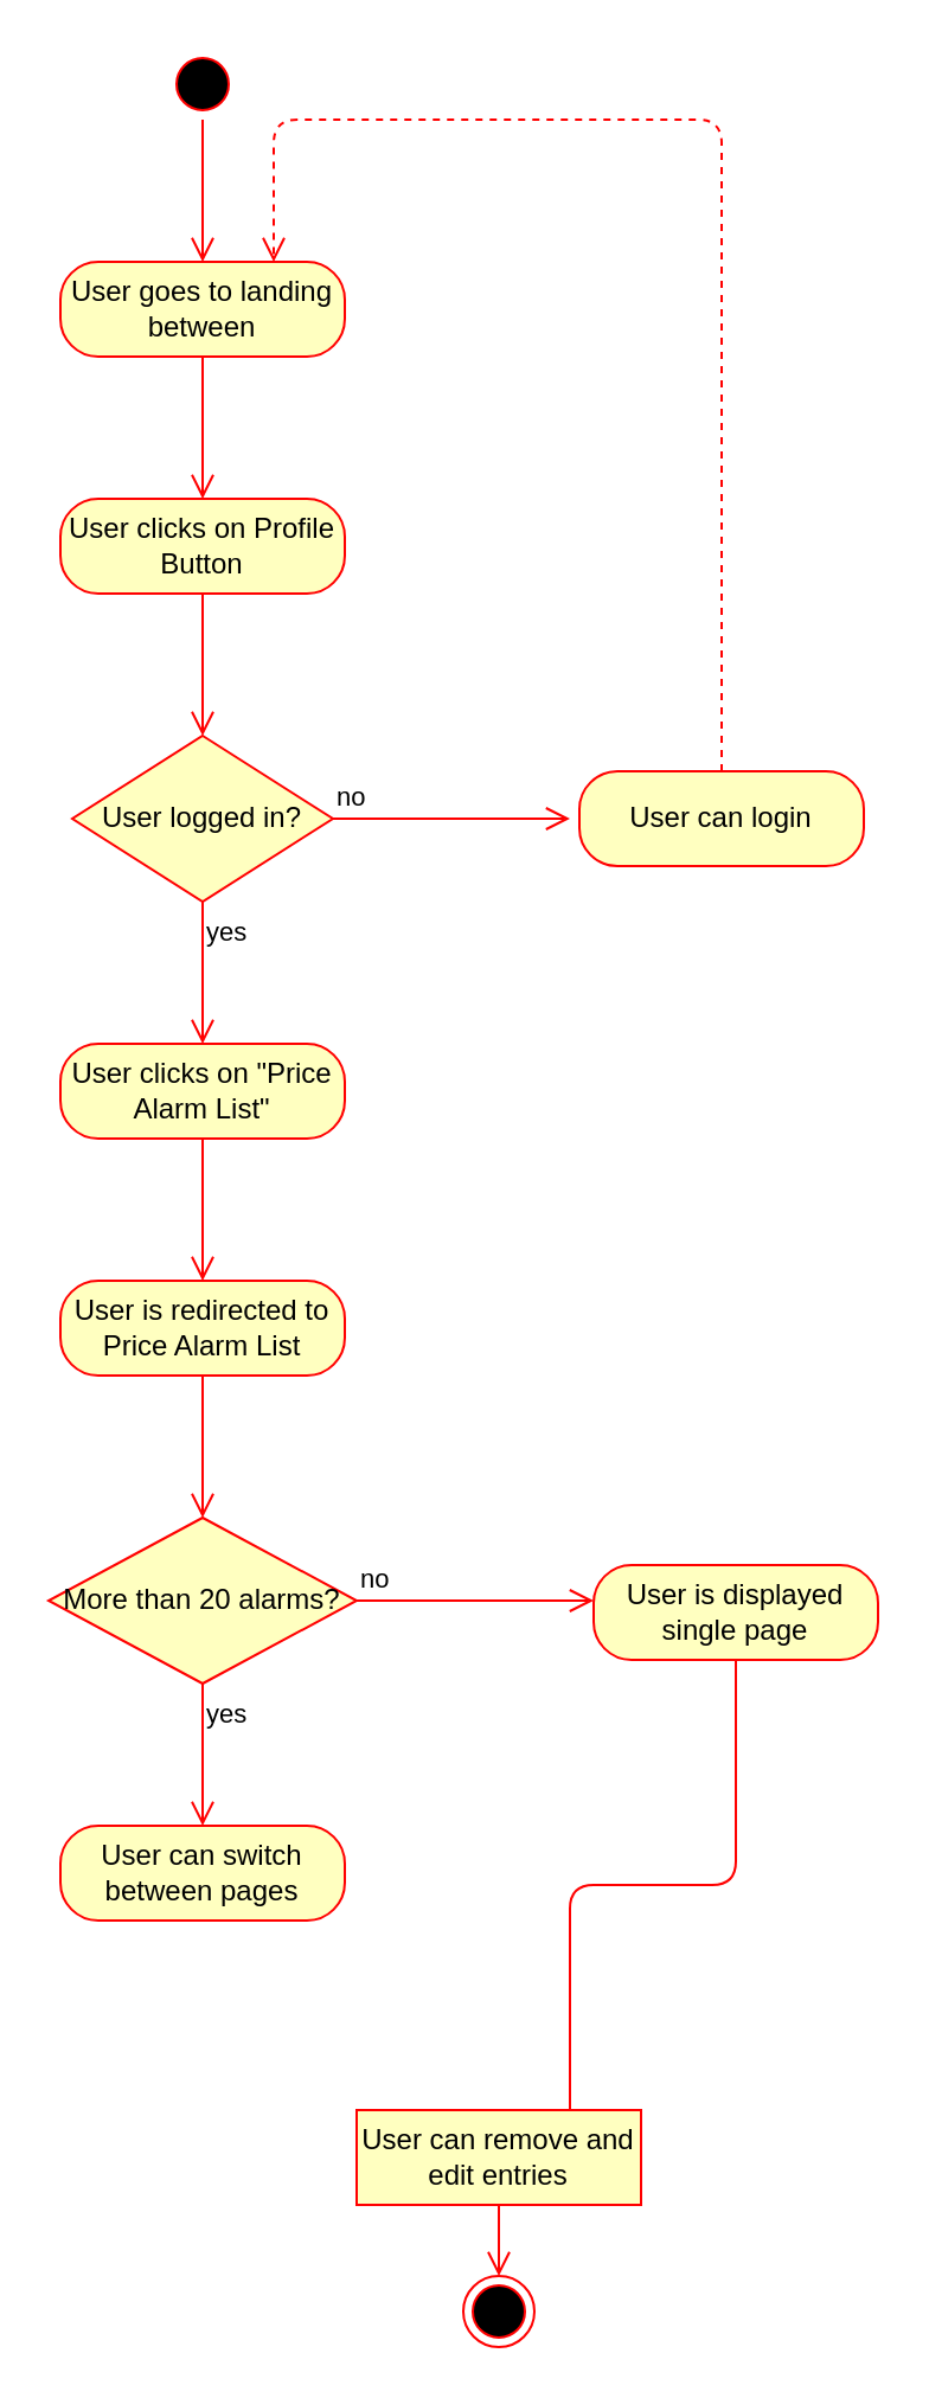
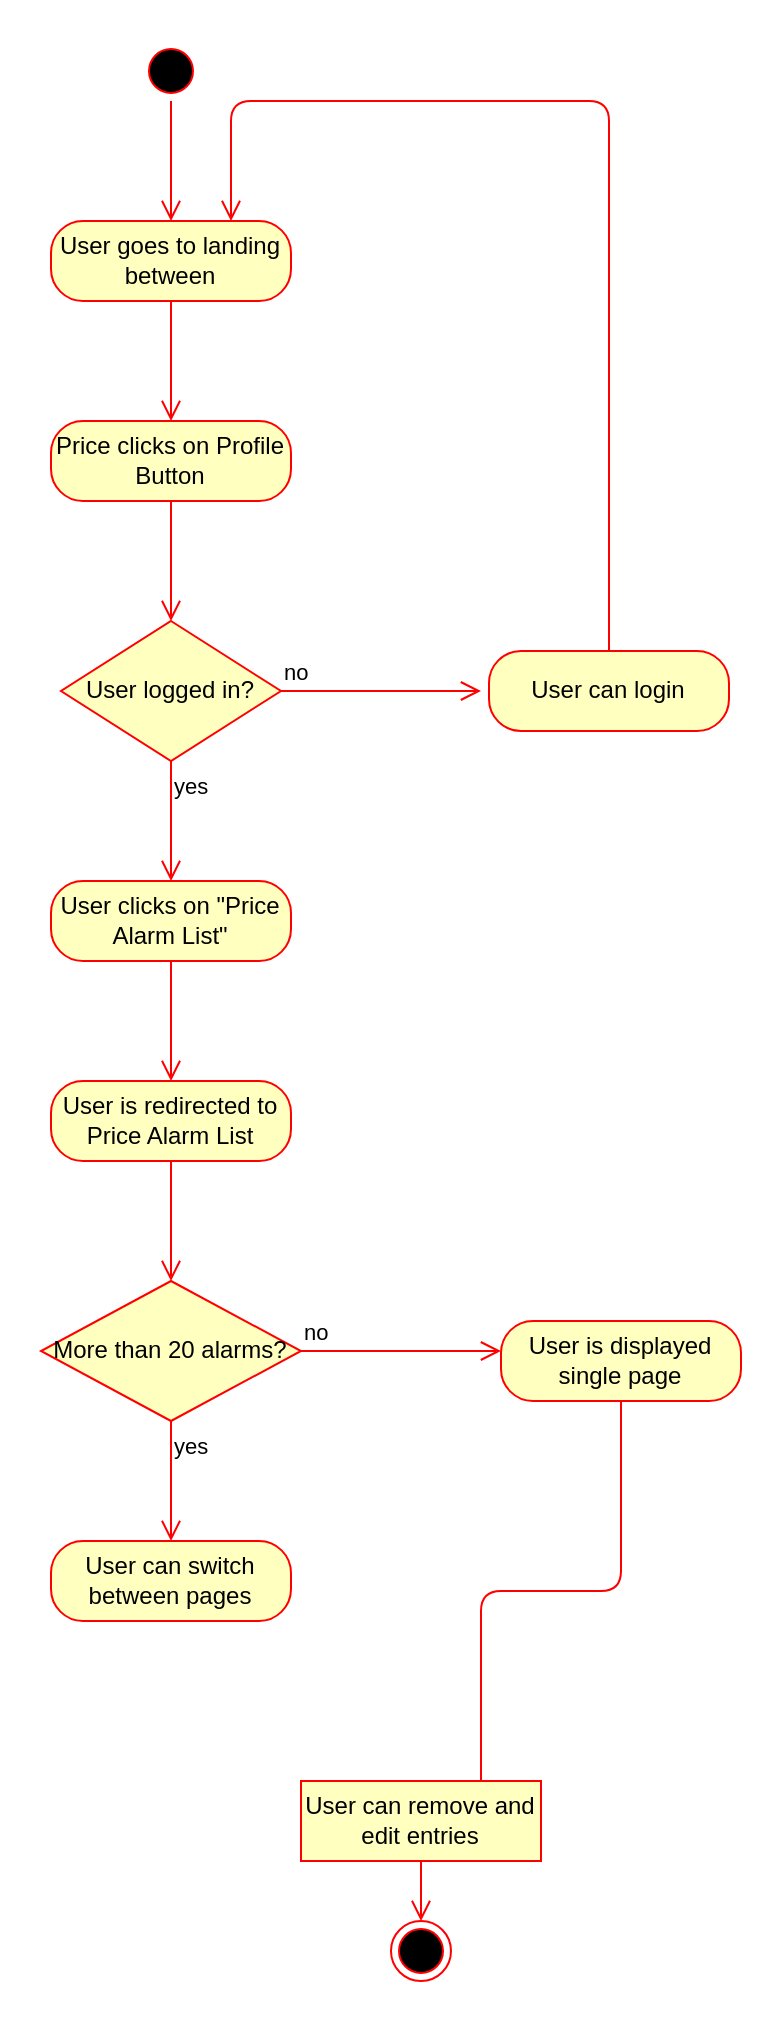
  <mxCell id="0" />
  <mxCell id="1" parent="0" />
  <mxCell id="2" value="" style="ellipse;html=1;shape=startState;fillColor=#000000;strokeColor=#ff0000;" vertex="1" parent="1"><mxGeometry x="70" y="20" width="30" height="30" as="geometry" /></mxCell>
  <mxCell id="3" value="" style="edgeStyle=orthogonalEdgeStyle;html=1;verticalAlign=bottom;endArrow=open;endSize=8;strokeColor=#ff0000;" edge="1" source="2" parent="1"><mxGeometry relative="1" as="geometry"><mxPoint x="85" y="110" as="targetPoint" /></mxGeometry></mxCell>
  <mxCell id="4" value="User logged in?" style="rhombus;whiteSpace=wrap;html=1;fillColor=#ffffc0;strokeColor=#ff0000;" vertex="1" parent="1"><mxGeometry x="30" y="310" width="110" height="70" as="geometry" /></mxCell>
  <mxCell id="5" value="no" style="edgeStyle=orthogonalEdgeStyle;html=1;align=left;verticalAlign=bottom;endArrow=open;endSize=8;strokeColor=#ff0000;" edge="1" source="4" parent="1"><mxGeometry x="-1" relative="1" as="geometry"><mxPoint x="240" y="345" as="targetPoint" /></mxGeometry></mxCell>
  <mxCell id="6" value="yes" style="edgeStyle=orthogonalEdgeStyle;html=1;align=left;verticalAlign=top;endArrow=open;endSize=8;strokeColor=#ff0000;" edge="1" source="4" parent="1"><mxGeometry x="-1" relative="1" as="geometry"><mxPoint x="85" y="440" as="targetPoint" /></mxGeometry></mxCell>
  <mxCell id="7" value="User goes to landing between" style="rounded=1;whiteSpace=wrap;html=1;arcSize=40;fontColor=#000000;fillColor=#ffffc0;strokeColor=#ff0000;" vertex="1" parent="1"><mxGeometry x="25" y="110" width="120" height="40" as="geometry" /></mxCell>
  <mxCell id="8" value="" style="edgeStyle=orthogonalEdgeStyle;html=1;verticalAlign=bottom;endArrow=open;endSize=8;strokeColor=#ff0000;" edge="1" source="7" parent="1"><mxGeometry relative="1" as="geometry"><mxPoint x="85" y="210" as="targetPoint" /></mxGeometry></mxCell>
  <mxCell id="9" value="User clicks on &quot;Price Alarm List&quot;" style="rounded=1;whiteSpace=wrap;html=1;arcSize=40;fontColor=#000000;fillColor=#ffffc0;strokeColor=#ff0000;" vertex="1" parent="1"><mxGeometry x="25" y="440" width="120" height="40" as="geometry" /></mxCell>
  <mxCell id="10" value="" style="edgeStyle=orthogonalEdgeStyle;html=1;verticalAlign=bottom;endArrow=open;endSize=8;strokeColor=#ff0000;" edge="1" source="9" parent="1"><mxGeometry relative="1" as="geometry"><mxPoint x="85" y="540" as="targetPoint" /></mxGeometry></mxCell>
  <mxCell id="11" value="User is redirected to Price Alarm List" style="rounded=1;whiteSpace=wrap;html=1;arcSize=40;fontColor=#000000;fillColor=#ffffc0;strokeColor=#ff0000;" vertex="1" parent="1"><mxGeometry x="25" y="540" width="120" height="40" as="geometry" /></mxCell>
  <mxCell id="12" value="" style="edgeStyle=orthogonalEdgeStyle;html=1;verticalAlign=bottom;endArrow=open;endSize=8;strokeColor=#ff0000;" edge="1" source="11" parent="1"><mxGeometry relative="1" as="geometry"><mxPoint x="85" y="640" as="targetPoint" /></mxGeometry></mxCell>
  <mxCell id="13" value="User can login" style="rounded=1;whiteSpace=wrap;html=1;arcSize=40;fontColor=#000000;fillColor=#ffffc0;strokeColor=#ff0000;" vertex="1" parent="1"><mxGeometry x="244" y="325" width="120" height="40" as="geometry" /></mxCell>
- <mxCell id="14" value="" style="edgeStyle=orthogonalEdgeStyle;html=1;verticalAlign=bottom;endArrow=open;endSize=8;strokeColor=#ff0000;entryX=0.75;entryY=0;entryDx=0;entryDy=0;dashed=1;" edge="1" source="13" parent="1" target="7"><mxGeometry relative="1" as="geometry"><mxPoint x="380" y="50" as="targetPoint" /><Array as="points"><mxPoint x="304" y="50" /><mxPoint x="115" y="50" /></Array></mxGeometry></mxCell>
- <mxCell id="15" value="User clicks on Profile Button" style="rounded=1;whiteSpace=wrap;html=1;arcSize=40;fontColor=#000000;fillColor=#ffffc0;strokeColor=#ff0000;" vertex="1" parent="1"><mxGeometry x="25" y="210" width="120" height="40" as="geometry" /></mxCell>
+ <mxCell id="14" value="" style="edgeStyle=orthogonalEdgeStyle;html=1;verticalAlign=bottom;endArrow=open;endSize=8;strokeColor=#ff0000;entryX=0.75;entryY=0;entryDx=0;entryDy=0;" edge="1" source="13" parent="1" target="7"><mxGeometry relative="1" as="geometry"><mxPoint x="380" y="50" as="targetPoint" /><Array as="points"><mxPoint x="304" y="50" /><mxPoint x="115" y="50" /></Array></mxGeometry></mxCell>
+ <mxCell id="15" value="Price clicks on Profile Button" style="rounded=1;whiteSpace=wrap;html=1;arcSize=40;fontColor=#000000;fillColor=#ffffc0;strokeColor=#ff0000;" vertex="1" parent="1"><mxGeometry x="25" y="210" width="120" height="40" as="geometry" /></mxCell>
  <mxCell id="16" value="" style="edgeStyle=orthogonalEdgeStyle;html=1;verticalAlign=bottom;endArrow=open;endSize=8;strokeColor=#ff0000;" edge="1" source="15" parent="1"><mxGeometry relative="1" as="geometry"><mxPoint x="85" y="310" as="targetPoint" /></mxGeometry></mxCell>
  <mxCell id="17" value="More than 20 alarms?" style="rhombus;whiteSpace=wrap;html=1;fillColor=#ffffc0;strokeColor=#ff0000;" vertex="1" parent="1"><mxGeometry x="20" y="640" width="130" height="70" as="geometry" /></mxCell>
  <mxCell id="18" value="no" style="edgeStyle=orthogonalEdgeStyle;html=1;align=left;verticalAlign=bottom;endArrow=open;endSize=8;strokeColor=#ff0000;" edge="1" source="17" parent="1"><mxGeometry x="-1" relative="1" as="geometry"><mxPoint x="250" y="675" as="targetPoint" /></mxGeometry></mxCell>
  <mxCell id="19" value="yes" style="edgeStyle=orthogonalEdgeStyle;html=1;align=left;verticalAlign=top;endArrow=open;endSize=8;strokeColor=#ff0000;" edge="1" source="17" parent="1"><mxGeometry x="-1" relative="1" as="geometry"><mxPoint x="85" y="770" as="targetPoint" /></mxGeometry></mxCell>
  <mxCell id="20" value="User can remove and edit entries" style="whiteSpace=wrap;html=1;arcSize=40;fontColor=#000000;fillColor=#ffffc0;strokeColor=#ff0000;rounded=0;" vertex="1" parent="1"><mxGeometry x="150" y="890" width="120" height="40" as="geometry" /></mxCell>
  <mxCell id="21" value="" style="edgeStyle=orthogonalEdgeStyle;html=1;verticalAlign=bottom;endArrow=open;endSize=8;strokeColor=#ff0000;" edge="1" source="20" parent="1"><mxGeometry relative="1" as="geometry"><mxPoint x="210" y="960" as="targetPoint" /></mxGeometry></mxCell>
  <mxCell id="22" value="User can switch between pages" style="rounded=1;whiteSpace=wrap;html=1;arcSize=40;fontColor=#000000;fillColor=#ffffc0;strokeColor=#ff0000;" vertex="1" parent="1"><mxGeometry x="25" y="770" width="120" height="40" as="geometry" /></mxCell>
  <mxCell id="23" value="User is displayed single page" style="rounded=1;whiteSpace=wrap;html=1;arcSize=40;fontColor=#000000;fillColor=#ffffc0;strokeColor=#ff0000;" vertex="1" parent="1"><mxGeometry x="250" y="660" width="120" height="40" as="geometry" /></mxCell>
  <mxCell id="24" value="" style="edgeStyle=orthogonalEdgeStyle;html=1;verticalAlign=bottom;endArrow=none;endSize=8;strokeColor=#ff0000;entryX=0.75;entryY=0;entryDx=0;entryDy=0;" edge="1" source="23" parent="1" target="20"><mxGeometry relative="1" as="geometry"><mxPoint x="310" y="760" as="targetPoint" /></mxGeometry></mxCell>
  <mxCell id="25" value="" style="ellipse;html=1;shape=endState;fillColor=#000000;strokeColor=#ff0000;" vertex="1" parent="1"><mxGeometry x="195" y="960" width="30" height="30" as="geometry" /></mxCell>
